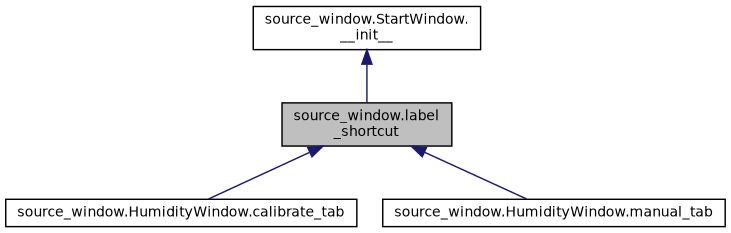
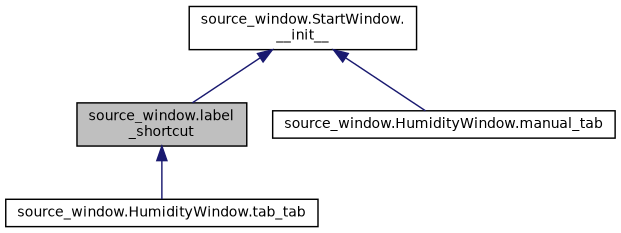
  digraph {
    rankdir=TB
    node [color=black fillcolor=white fontname=Helvetica fontsize=10 shape=record style=filled]
    edge [color=midnightblue dir=back fontname=Helvetica fontsize=10 labelfontname=Helvetica labelfontsize=10 style=solid]
    n1 [fillcolor=grey75 fontcolor=black height=0.2 label="source_window.label\l_shortcut" width=0.4]
-   n2 [height=0.2 label="source_window.HumidityWindow.calibrate_tab" width=0.4]
+   n2 [height=0.2 label="source_window.HumidityWindow.tab_tab" width=0.4]
    n3 [height=0.2 label="source_window.HumidityWindow.manual_tab" width=0.4]
    n4 [height=0.2 label="source_window.StartWindow.\l__init__" width=0.4]
    n1 -> n2
-   n1 -> n3
+   n4 -> n3
    n4 -> n1
  }
